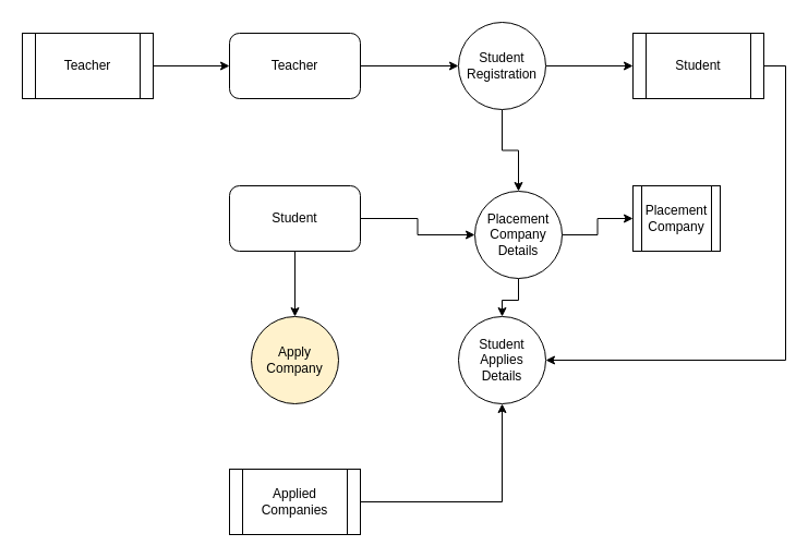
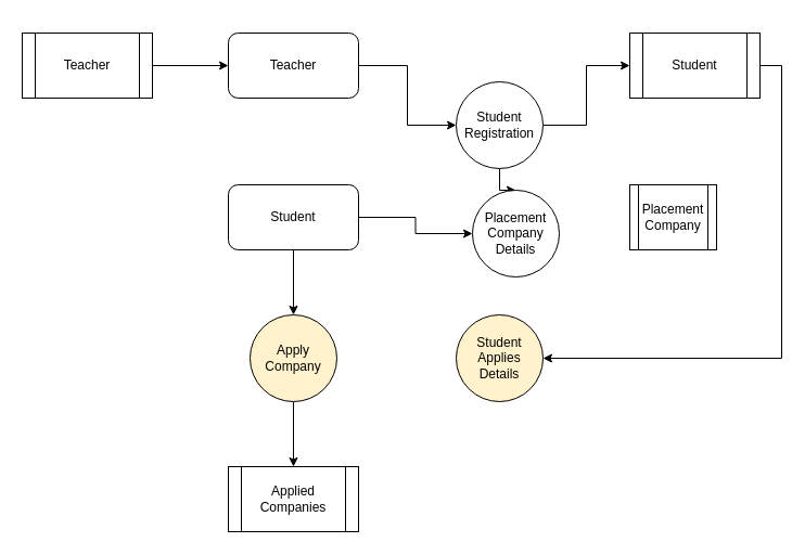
  <mxCell id="0" />
  <mxCell id="1" parent="0" />
  <mxCell id="2" value="" style="edgeStyle=orthogonalEdgeStyle;rounded=0;orthogonalLoop=1;jettySize=auto;html=1;" edge="1" parent="1" source="3" target="6"><mxGeometry relative="1" as="geometry" /></mxCell>
  <mxCell id="3" value="Teacher" style="rounded=1;whiteSpace=wrap;html=1;" vertex="1" parent="1"><mxGeometry x="210" y="30" width="120" height="60" as="geometry" /></mxCell>
  <mxCell id="4" value="" style="edgeStyle=orthogonalEdgeStyle;rounded=0;orthogonalLoop=1;jettySize=auto;html=1;" edge="1" parent="1" source="6" target="8"><mxGeometry relative="1" as="geometry" /></mxCell>
  <mxCell id="5" value="" style="edgeStyle=orthogonalEdgeStyle;rounded=0;orthogonalLoop=1;jettySize=auto;html=1;" edge="1" parent="1" source="6" target="11"><mxGeometry relative="1" as="geometry" /></mxCell>
- <mxCell id="6" value="Student Registration" style="ellipse;whiteSpace=wrap;html=1;aspect=fixed;" vertex="1" parent="1"><mxGeometry x="420" y="20" width="80" height="80" as="geometry" /></mxCell>
+ <mxCell id="6" value="Student Registration" style="ellipse;whiteSpace=wrap;html=1;aspect=fixed;" vertex="1" parent="1"><mxGeometry x="420" y="75" width="80" height="80" as="geometry" /></mxCell>
  <mxCell id="7" style="edgeStyle=orthogonalEdgeStyle;rounded=0;orthogonalLoop=1;jettySize=auto;html=1;exitX=1;exitY=0.5;exitDx=0;exitDy=0;entryX=1;entryY=0.5;entryDx=0;entryDy=0;" edge="1" parent="1" source="8" target="13"><mxGeometry relative="1" as="geometry" /></mxCell>
  <mxCell id="8" value="Student" style="shape=process;whiteSpace=wrap;html=1;backgroundOutline=1;" vertex="1" parent="1"><mxGeometry x="580" y="30" width="120" height="60" as="geometry" /></mxCell>
- <mxCell id="9" value="" style="edgeStyle=orthogonalEdgeStyle;rounded=0;orthogonalLoop=1;jettySize=auto;html=1;" edge="1" parent="1" source="11" target="12"><mxGeometry relative="1" as="geometry" /></mxCell>
- <mxCell id="10" value="" style="edgeStyle=orthogonalEdgeStyle;rounded=0;orthogonalLoop=1;jettySize=auto;html=1;" edge="1" parent="1" source="11" target="13"><mxGeometry relative="1" as="geometry" /></mxCell>
  <mxCell id="11" value="Placement Company Details" style="ellipse;whiteSpace=wrap;html=1;aspect=fixed;" vertex="1" parent="1"><mxGeometry x="435" y="175" width="80" height="80" as="geometry" /></mxCell>
  <mxCell id="12" value="Placement Company" style="shape=process;whiteSpace=wrap;html=1;backgroundOutline=1;" vertex="1" parent="1"><mxGeometry x="580" y="170" width="80" height="60" as="geometry" /></mxCell>
- <mxCell id="13" value="Student Applies Details" style="ellipse;whiteSpace=wrap;html=1;aspect=fixed;" vertex="1" parent="1"><mxGeometry x="420" y="290" width="80" height="80" as="geometry" /></mxCell>
+ <mxCell id="13" value="Student Applies Details" style="ellipse;whiteSpace=wrap;html=1;aspect=fixed;fillColor=#fff2cc;" vertex="1" parent="1"><mxGeometry x="420" y="290" width="80" height="80" as="geometry" /></mxCell>
  <mxCell id="14" value="" style="edgeStyle=orthogonalEdgeStyle;rounded=0;orthogonalLoop=1;jettySize=auto;html=1;" edge="1" parent="1" source="15" target="3"><mxGeometry relative="1" as="geometry" /></mxCell>
  <mxCell id="15" value="Teacher" style="shape=process;whiteSpace=wrap;html=1;backgroundOutline=1;" vertex="1" parent="1"><mxGeometry x="20" y="30" width="120" height="60" as="geometry" /></mxCell>
  <mxCell id="16" value="" style="edgeStyle=orthogonalEdgeStyle;rounded=0;orthogonalLoop=1;jettySize=auto;html=1;" edge="1" parent="1" source="18" target="11"><mxGeometry relative="1" as="geometry" /></mxCell>
  <mxCell id="17" value="" style="edgeStyle=orthogonalEdgeStyle;rounded=0;orthogonalLoop=1;jettySize=auto;html=1;" edge="1" parent="1" source="18" target="20"><mxGeometry relative="1" as="geometry" /></mxCell>
  <mxCell id="18" value="Student" style="rounded=1;whiteSpace=wrap;html=1;" vertex="1" parent="1"><mxGeometry x="210" y="170" width="120" height="60" as="geometry" /></mxCell>
+ <mxCell id="19" value="" style="edgeStyle=orthogonalEdgeStyle;rounded=0;orthogonalLoop=1;jettySize=auto;html=1;" edge="1" parent="1" source="20" target="22"><mxGeometry relative="1" as="geometry" /></mxCell>
  <mxCell id="20" value="Apply Company" style="ellipse;whiteSpace=wrap;html=1;aspect=fixed;fillColor=#fff2cc;" vertex="1" parent="1"><mxGeometry x="230" y="290" width="80" height="80" as="geometry" /></mxCell>
- <mxCell id="21" style="edgeStyle=orthogonalEdgeStyle;rounded=0;orthogonalLoop=1;jettySize=auto;html=1;exitX=1;exitY=0.5;exitDx=0;exitDy=0;entryX=0.5;entryY=1;entryDx=0;entryDy=0;" edge="1" parent="1" source="22" target="13"><mxGeometry relative="1" as="geometry" /></mxCell>
  <mxCell id="22" value="Applied Companies" style="shape=process;whiteSpace=wrap;html=1;backgroundOutline=1;" vertex="1" parent="1"><mxGeometry x="210" y="430" width="120" height="60" as="geometry" /></mxCell>
